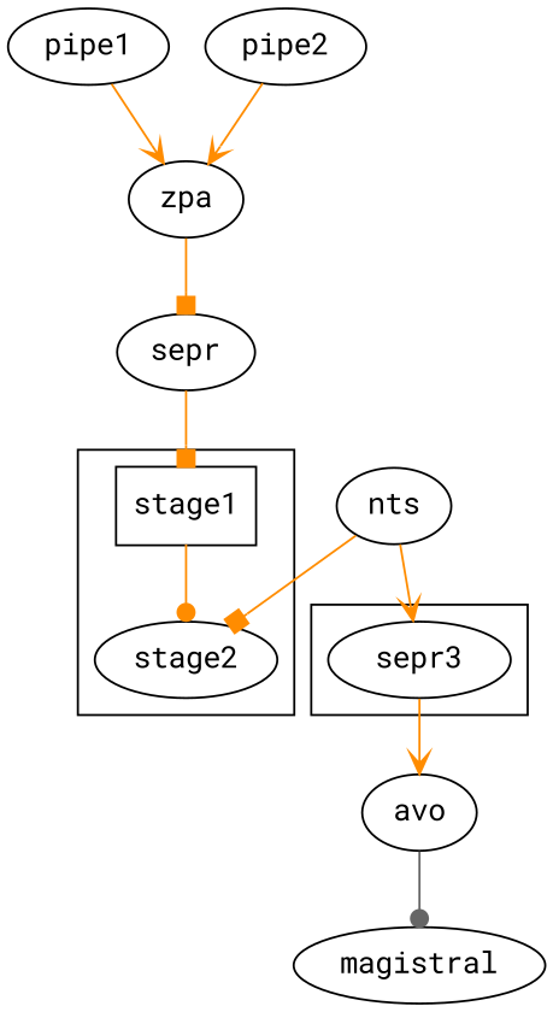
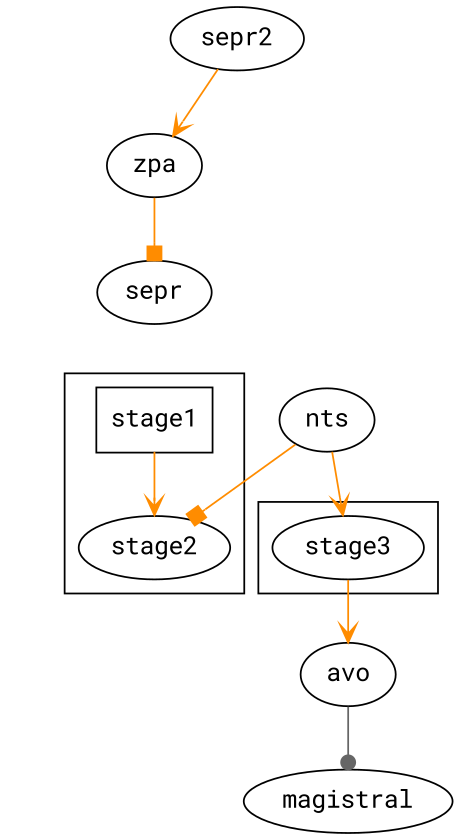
  digraph {
    fontname="Roboto Mono"
    node [fontname="Roboto Mono"]
    edge [arrowhead=vee color=darkorange fontname="Roboto Mono"]
    stage1 [shape=record]
    stage2
-   stage3 [label=sepr3]
+   stage3
    avo
-   pipe1
    zpa
    sepr
-   pipe2
+   pipe2 [label=sepr2]
    nts
    magistral
    subgraph cluster_1 {
      stage1
      stage2
    }
    subgraph cluster_2 {
      stage3
    }
-   stage1 -> stage2 [arrowhead=dot]
+   stage1 -> stage2
    stage3 -> avo
    avo -> magistral [arrowhead=dot color=gray40]
-   pipe1 -> zpa
    zpa -> sepr [arrowhead=box]
-   sepr -> stage1 [arrowhead=box]
    pipe2 -> zpa
    nts -> stage2 [arrowhead=box]
    nts -> stage3
  }
